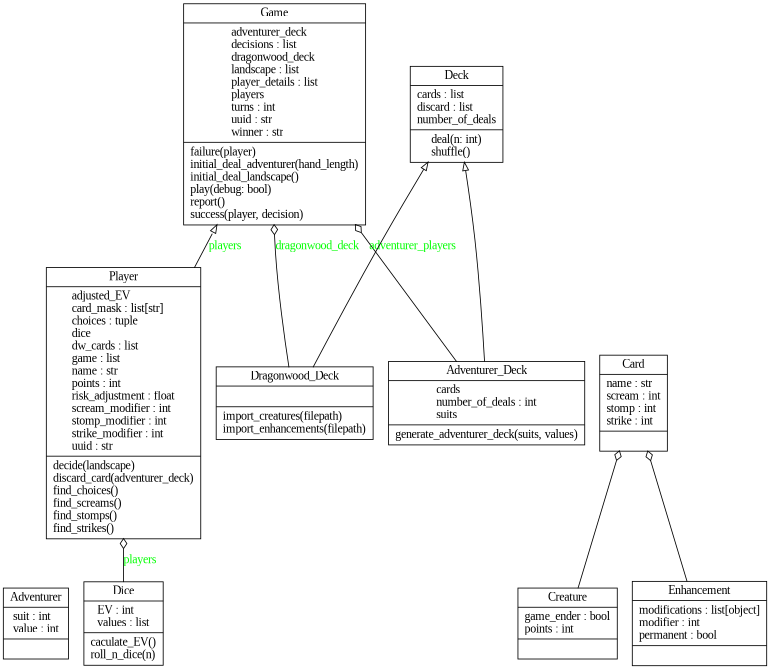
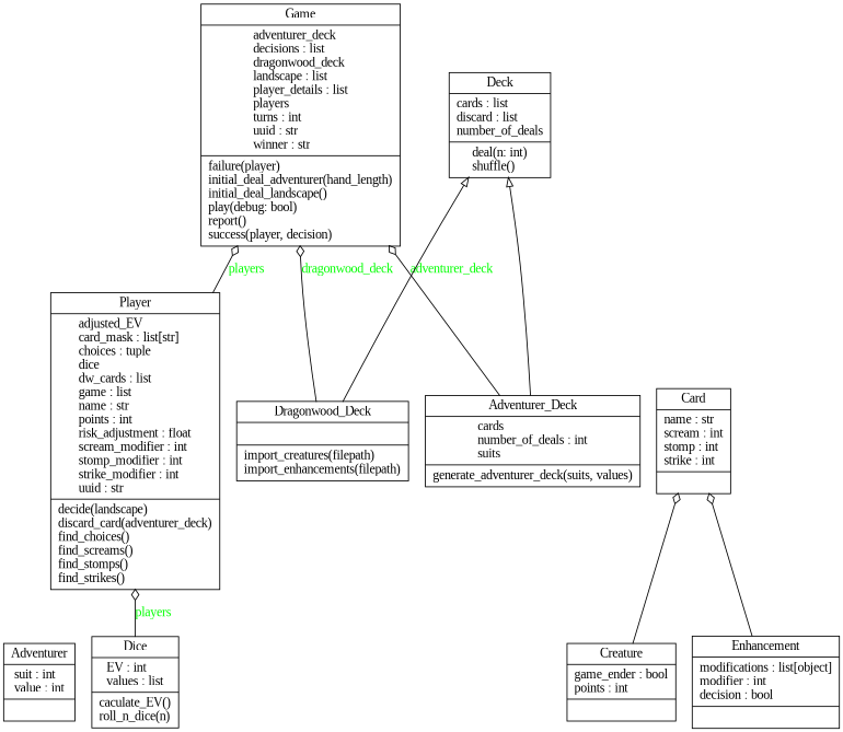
  digraph {
    fontname="Liberation Serif"
    rankdir=BT
    node [color=black fontcolor=black fontname="Liberation Serif" shape=record style=solid]
    edge [arrowhead=odiamond arrowtail=none fontname="Liberation Serif"]
    n1 [label=<{Adventurer|suit : int<br ALIGN="LEFT"/>value : int<br ALIGN="LEFT"/>|}>]
    n2 [label=<{Adventurer_Deck|cards<br ALIGN="LEFT"/>number_of_deals : int<br ALIGN="LEFT"/>suits<br ALIGN="LEFT"/>|generate_adventurer_deck(suits, values)<br ALIGN="LEFT"/>}>]
    n3 [label=<{Deck|cards : list<br ALIGN="LEFT"/>discard : list<br ALIGN="LEFT"/>number_of_deals<br ALIGN="LEFT"/>|deal(n: int)<br ALIGN="LEFT"/>shuffle()<br ALIGN="LEFT"/>}>]
    n4 [label=<{Game|adventurer_deck<br ALIGN="LEFT"/>decisions : list<br ALIGN="LEFT"/>dragonwood_deck<br ALIGN="LEFT"/>landscape : list<br ALIGN="LEFT"/>player_details : list<br ALIGN="LEFT"/>players<br ALIGN="LEFT"/>turns : int<br ALIGN="LEFT"/>uuid : str<br ALIGN="LEFT"/>winner : str<br ALIGN="LEFT"/>|failure(player)<br ALIGN="LEFT"/>initial_deal_adventurer(hand_length)<br ALIGN="LEFT"/>initial_deal_landscape()<br ALIGN="LEFT"/>play(debug: bool)<br ALIGN="LEFT"/>report()<br ALIGN="LEFT"/>success(player, decision)<br ALIGN="LEFT"/>}>]
    n5 [label=<{Card|name : str<br ALIGN="LEFT"/>scream : int<br ALIGN="LEFT"/>stomp : int<br ALIGN="LEFT"/>strike : int<br ALIGN="LEFT"/>|}>]
    n6 [label=<{Creature|game_ender : bool<br ALIGN="LEFT"/>points : int<br ALIGN="LEFT"/>|}>]
    n7 [label=<{Dice|EV : int<br ALIGN="LEFT"/>values : list<br ALIGN="LEFT"/>|caculate_EV()<br ALIGN="LEFT"/>roll_n_dice(n)<br ALIGN="LEFT"/>}>]
    n8 [label=<{Player|adjusted_EV<br ALIGN="LEFT"/>card_mask : list[str]<br ALIGN="LEFT"/>choices : tuple<br ALIGN="LEFT"/>dice<br ALIGN="LEFT"/>dw_cards : list<br ALIGN="LEFT"/>game : list<br ALIGN="LEFT"/>name : str<br ALIGN="LEFT"/>points : int<br ALIGN="LEFT"/>risk_adjustment : float<br ALIGN="LEFT"/>scream_modifier : int<br ALIGN="LEFT"/>stomp_modifier : int<br ALIGN="LEFT"/>strike_modifier : int<br ALIGN="LEFT"/>uuid : str<br ALIGN="LEFT"/>|decide(landscape)<br ALIGN="LEFT"/>discard_card(adventurer_deck)<br ALIGN="LEFT"/>find_choices()<br ALIGN="LEFT"/>find_screams()<br ALIGN="LEFT"/>find_stomps()<br ALIGN="LEFT"/>find_strikes()<br ALIGN="LEFT"/>}>]
    n9 [label=<{Dragonwood_Deck|<br ALIGN="LEFT"/>|import_creatures(filepath)<br ALIGN="LEFT"/>import_enhancements(filepath)<br ALIGN="LEFT"/>}>]
-   n10 [label=<{Enhancement|modifications : list[object]<br ALIGN="LEFT"/>modifier : int<br ALIGN="LEFT"/>permanent : bool<br ALIGN="LEFT"/>|}>]
+   n10 [label=<{Enhancement|modifications : list[object]<br ALIGN="LEFT"/>modifier : int<br ALIGN="LEFT"/>decision : bool<br ALIGN="LEFT"/>|}>]
    n2 -> n3 [arrowhead=empty]
-   n2 -> n4 [fontcolor=green label=adventurer_players style=solid]
+   n2 -> n4 [fontcolor=green label=adventurer_deck style=solid]
    n6 -> n5
    n7 -> n8 [fontcolor=green label=players style=solid]
-   n8 -> n4 [arrowhead=empty fontcolor=green label=players style=solid]
+   n8 -> n4 [fontcolor=green label=players style=solid]
    n9 -> n3 [arrowhead=empty]
    n9 -> n4 [fontcolor=green label=dragonwood_deck style=solid]
    n10 -> n5
  }
